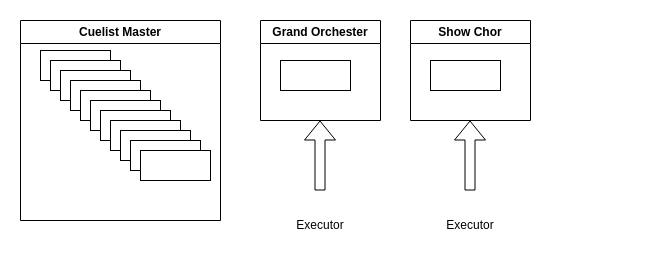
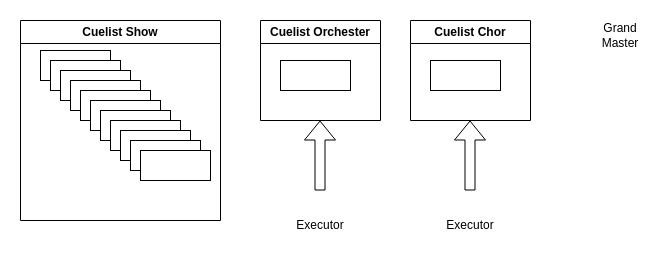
  <mxCell id="0" />
  <mxCell id="1" parent="0" />
- <mxCell id="2" value="Cuelist Master" style="swimlane;whiteSpace=wrap;html=1;" vertex="1" parent="1"><mxGeometry x="20" y="20" width="200" height="200" as="geometry" /></mxCell>
+ <mxCell id="2" value="Cuelist Show" style="swimlane;whiteSpace=wrap;html=1;" vertex="1" parent="1"><mxGeometry x="20" y="20" width="200" height="200" as="geometry" /></mxCell>
  <mxCell id="3" value="" style="rounded=0;whiteSpace=wrap;html=1;" vertex="1" parent="2"><mxGeometry x="20" y="30" width="70" height="30" as="geometry" /></mxCell>
  <mxCell id="4" value="" style="rounded=0;whiteSpace=wrap;html=1;" vertex="1" parent="2"><mxGeometry x="30" y="40" width="70" height="30" as="geometry" /></mxCell>
  <mxCell id="5" value="" style="rounded=0;whiteSpace=wrap;html=1;" vertex="1" parent="2"><mxGeometry x="40" y="50" width="70" height="30" as="geometry" /></mxCell>
  <mxCell id="6" value="" style="rounded=0;whiteSpace=wrap;html=1;" vertex="1" parent="2"><mxGeometry x="50" y="60" width="70" height="30" as="geometry" /></mxCell>
  <mxCell id="7" value="" style="rounded=0;whiteSpace=wrap;html=1;" vertex="1" parent="2"><mxGeometry x="60" y="70" width="70" height="30" as="geometry" /></mxCell>
  <mxCell id="8" value="" style="rounded=0;whiteSpace=wrap;html=1;" vertex="1" parent="2"><mxGeometry x="70" y="80" width="70" height="30" as="geometry" /></mxCell>
  <mxCell id="9" value="" style="rounded=0;whiteSpace=wrap;html=1;" vertex="1" parent="2"><mxGeometry x="80" y="90" width="70" height="30" as="geometry" /></mxCell>
  <mxCell id="10" value="" style="rounded=0;whiteSpace=wrap;html=1;" vertex="1" parent="2"><mxGeometry x="90" y="100" width="70" height="30" as="geometry" /></mxCell>
  <mxCell id="11" value="" style="rounded=0;whiteSpace=wrap;html=1;" vertex="1" parent="2"><mxGeometry x="100" y="110" width="70" height="30" as="geometry" /></mxCell>
  <mxCell id="12" value="" style="rounded=0;whiteSpace=wrap;html=1;" vertex="1" parent="2"><mxGeometry x="110" y="120" width="70" height="30" as="geometry" /></mxCell>
  <mxCell id="13" value="" style="rounded=0;whiteSpace=wrap;html=1;" vertex="1" parent="2"><mxGeometry x="120" y="130" width="70" height="30" as="geometry" /></mxCell>
- <mxCell id="14" value="Grand Orchester" style="swimlane;whiteSpace=wrap;html=1;" vertex="1" parent="1"><mxGeometry x="260" y="20" width="120" height="100" as="geometry"><mxRectangle x="310" y="80" width="140" height="30" as="alternateBounds" /></mxGeometry></mxCell>
- <mxCell id="15" value="Show Chor" style="swimlane;whiteSpace=wrap;html=1;" vertex="1" parent="1"><mxGeometry x="410" y="20" width="120" height="100" as="geometry" /></mxCell>
+ <mxCell id="14" value="Cuelist Orchester" style="swimlane;whiteSpace=wrap;html=1;" vertex="1" parent="1"><mxGeometry x="260" y="20" width="120" height="100" as="geometry"><mxRectangle x="310" y="80" width="140" height="30" as="alternateBounds" /></mxGeometry></mxCell>
+ <mxCell id="15" value="Cuelist Chor" style="swimlane;whiteSpace=wrap;html=1;" vertex="1" parent="1"><mxGeometry x="410" y="20" width="120" height="100" as="geometry" /></mxCell>
  <mxCell id="16" value="" style="rounded=0;whiteSpace=wrap;html=1;" vertex="1" parent="15"><mxGeometry x="20" y="40" width="70" height="30" as="geometry" /></mxCell>
  <mxCell id="17" value="" style="rounded=0;whiteSpace=wrap;html=1;" vertex="1" parent="1"><mxGeometry x="280" y="60" width="70" height="30" as="geometry" /></mxCell>
  <mxCell id="18" value="" style="shape=flexArrow;endArrow=classic;html=1;rounded=0;" edge="1" parent="1"><mxGeometry width="50" height="50" relative="1" as="geometry"><mxPoint x="319.5" y="190" as="sourcePoint" /><mxPoint x="319.5" y="120" as="targetPoint" /></mxGeometry></mxCell>
  <mxCell id="19" value="" style="shape=flexArrow;endArrow=classic;html=1;rounded=0;" edge="1" parent="1"><mxGeometry width="50" height="50" relative="1" as="geometry"><mxPoint x="469.5" y="190" as="sourcePoint" /><mxPoint x="469.5" y="120" as="targetPoint" /></mxGeometry></mxCell>
  <mxCell id="20" value="Executor" style="text;html=1;strokeColor=none;fillColor=none;align=center;verticalAlign=middle;whiteSpace=wrap;rounded=0;" vertex="1" parent="1"><mxGeometry x="290" y="210" width="60" height="30" as="geometry" /></mxCell>
  <mxCell id="21" value="Executor" style="text;html=1;strokeColor=none;fillColor=none;align=center;verticalAlign=middle;whiteSpace=wrap;rounded=0;" vertex="1" parent="1"><mxGeometry x="440" y="210" width="60" height="30" as="geometry" /></mxCell>
+ <mxCell id="22" value="Grand&lt;br&gt;Master" style="text;html=1;strokeColor=none;fillColor=none;align=center;verticalAlign=middle;whiteSpace=wrap;rounded=0;" vertex="1" parent="1"><mxGeometry x="590" y="20" width="60" height="30" as="geometry" /></mxCell>
